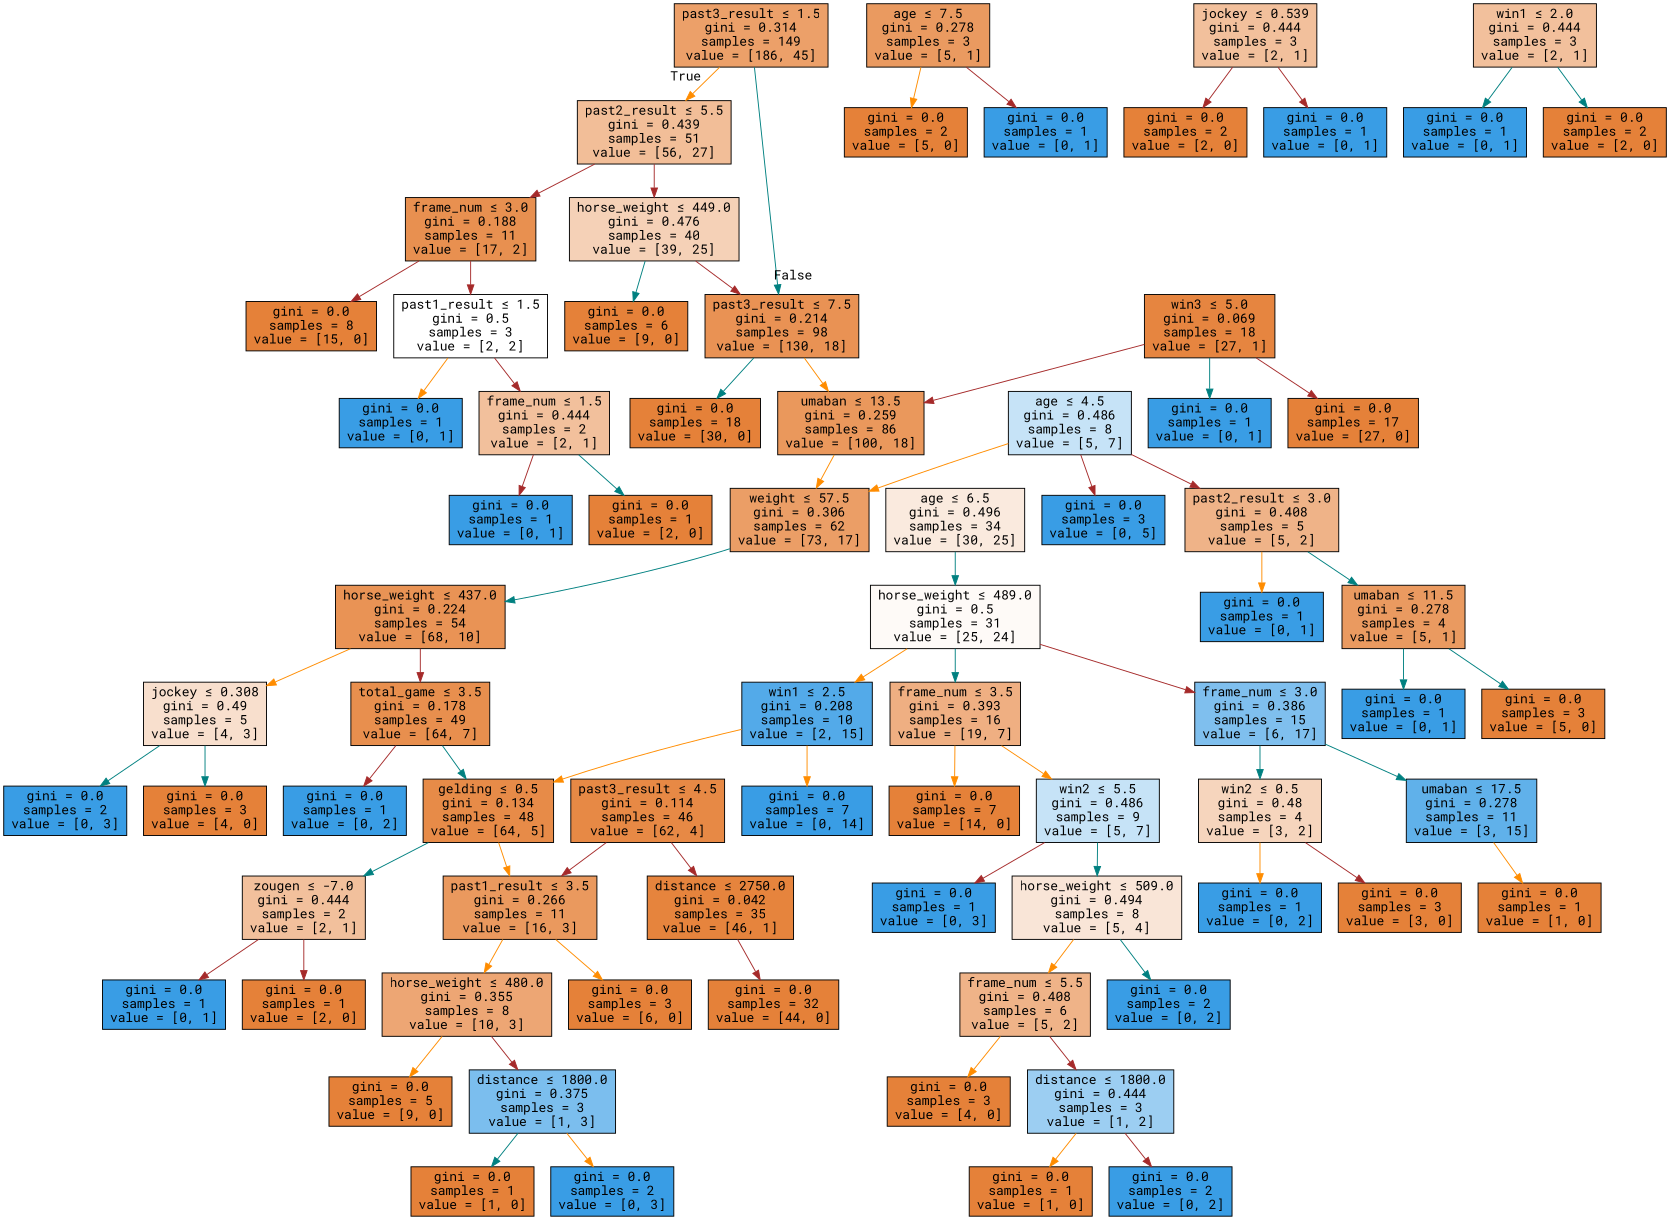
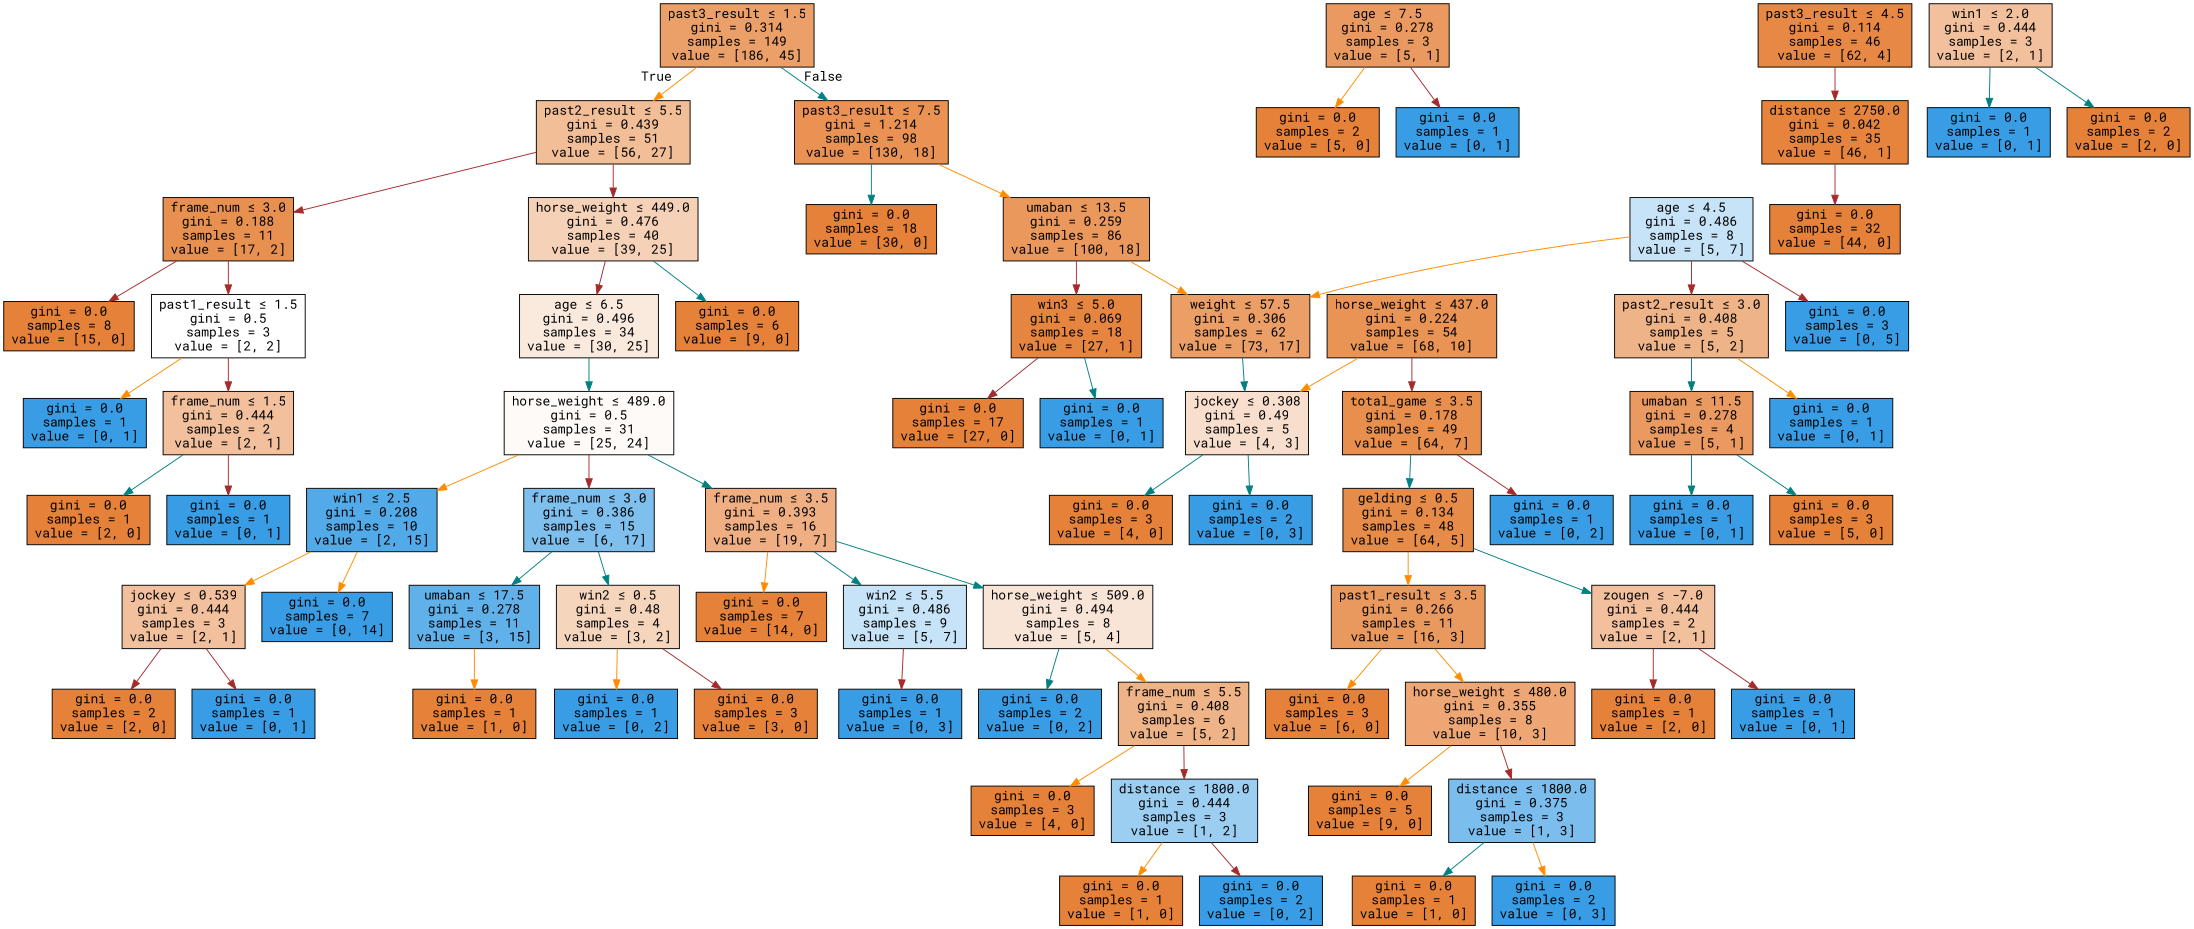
  digraph {
    fontname="Roboto Mono"
    node [color=black fillcolor="#e58139ff" fontname="Roboto Mono" shape=box style=filled]
    edge [color=brown fontname="Roboto Mono"]
    n1 [fillcolor="#e58139c1" label=<past3_result &le; 1.5<br/>gini = 0.314<br/>samples = 149<br/>value = [186, 45]>]
    n2 [fillcolor="#e5813984" label=<past2_result &le; 5.5<br/>gini = 0.439<br/>samples = 51<br/>value = [56, 27]>]
-   n3 [fillcolor="#e58139dc" label=<past3_result &le; 7.5<br/>gini = 0.214<br/>samples = 98<br/>value = [130, 18]>]
+   n3 [fillcolor="#e58139dc" label=<past3_result &le; 7.5<br/>gini = 1.214<br/>samples = 98<br/>value = [130, 18]>]
    n4 [fillcolor="#e581395c" label=<horse_weight &le; 449.0<br/>gini = 0.476<br/>samples = 40<br/>value = [39, 25]>]
    n5 [fillcolor="#e58139e1" label=<frame_num &le; 3.0<br/>gini = 0.188<br/>samples = 11<br/>value = [17, 2]>]
    n6 [fillcolor="#e58139d1" label=<umaban &le; 13.5<br/>gini = 0.259<br/>samples = 86<br/>value = [100, 18]>]
    n7 [label=<gini = 0.0<br/>samples = 18<br/>value = [30, 0]>]
    n8 [label=<gini = 0.0<br/>samples = 6<br/>value = [9, 0]>]
    n9 [fillcolor="#e581392a" label=<age &le; 6.5<br/>gini = 0.496<br/>samples = 34<br/>value = [30, 25]>]
    n10 [fillcolor="#e5813900" label=<past1_result &le; 1.5<br/>gini = 0.5<br/>samples = 3<br/>value = [2, 2]>]
    n11 [label=<gini = 0.0<br/>samples = 8<br/>value = [15, 0]>]
    n12 [fillcolor="#e581390a" label=<horse_weight &le; 489.0<br/>gini = 0.5<br/>samples = 31<br/>value = [25, 24]>]
    n13 [fillcolor="#399de5a5" label=<frame_num &le; 3.0<br/>gini = 0.386<br/>samples = 15<br/>value = [6, 17]>]
    n14 [fillcolor="#e58139a1" label=<frame_num &le; 3.5<br/>gini = 0.393<br/>samples = 16<br/>value = [19, 7]>]
    n15 [fillcolor="#399de5dd" label=<win1 &le; 2.5<br/>gini = 0.208<br/>samples = 10<br/>value = [2, 15]>]
    n16 [fillcolor="#e58139cc" label=<age &le; 7.5<br/>gini = 0.278<br/>samples = 3<br/>value = [5, 1]>]
    n17 [label=<gini = 0.0<br/>samples = 2<br/>value = [5, 0]>]
    n18 [fillcolor="#399de5ff" label=<gini = 0.0<br/>samples = 1<br/>value = [0, 1]>]
    n19 [fillcolor="#e5813955" label=<win2 &le; 0.5<br/>gini = 0.48<br/>samples = 4<br/>value = [3, 2]>]
    n20 [fillcolor="#399de5cc" label=<umaban &le; 17.5<br/>gini = 0.278<br/>samples = 11<br/>value = [3, 15]>]
    n21 [label=<gini = 0.0<br/>samples = 7<br/>value = [14, 0]>]
    n22 [fillcolor="#399de549" label=<win2 &le; 5.5<br/>gini = 0.486<br/>samples = 9<br/>value = [5, 7]>]
    n23 [fillcolor="#399de5ff" label=<gini = 0.0<br/>samples = 1<br/>value = [0, 2]>]
    n24 [label=<gini = 0.0<br/>samples = 3<br/>value = [3, 0]>]
    n25 [label=<gini = 0.0<br/>samples = 1<br/>value = [1, 0]>]
    n26 [fillcolor="#e581397f" label=<jockey &le; 0.539<br/>gini = 0.444<br/>samples = 3<br/>value = [2, 1]>]
    n27 [fillcolor="#399de5ff" label=<gini = 0.0<br/>samples = 7<br/>value = [0, 14]>]
    n28 [label=<gini = 0.0<br/>samples = 2<br/>value = [2, 0]>]
    n29 [fillcolor="#399de5ff" label=<gini = 0.0<br/>samples = 1<br/>value = [0, 1]>]
    n30 [fillcolor="#e5813933" label=<horse_weight &le; 509.0<br/>gini = 0.494<br/>samples = 8<br/>value = [5, 4]>]
    n31 [fillcolor="#399de5ff" label=<gini = 0.0<br/>samples = 1<br/>value = [0, 3]>]
    n32 [fillcolor="#399de5ff" label=<gini = 0.0<br/>samples = 2<br/>value = [0, 2]>]
    n33 [fillcolor="#e5813999" label=<frame_num &le; 5.5<br/>gini = 0.408<br/>samples = 6<br/>value = [5, 2]>]
    n34 [label=<gini = 0.0<br/>samples = 3<br/>value = [4, 0]>]
    n35 [fillcolor="#399de57f" label=<distance &le; 1800.0<br/>gini = 0.444<br/>samples = 3<br/>value = [1, 2]>]
    n36 [label=<gini = 0.0<br/>samples = 1<br/>value = [1, 0]>]
    n37 [fillcolor="#399de5ff" label=<gini = 0.0<br/>samples = 2<br/>value = [0, 2]>]
    n38 [fillcolor="#399de5ff" label=<gini = 0.0<br/>samples = 1<br/>value = [0, 1]>]
    n39 [fillcolor="#e581397f" label=<frame_num &le; 1.5<br/>gini = 0.444<br/>samples = 2<br/>value = [2, 1]>]
    n40 [label=<gini = 0.0<br/>samples = 1<br/>value = [2, 0]>]
    n41 [fillcolor="#399de5ff" label=<gini = 0.0<br/>samples = 1<br/>value = [0, 1]>]
    n42 [fillcolor="#e58139c4" label=<weight &le; 57.5<br/>gini = 0.306<br/>samples = 62<br/>value = [73, 17]>]
    n43 [fillcolor="#e58139f6" label=<win3 &le; 5.0<br/>gini = 0.069<br/>samples = 18<br/>value = [27, 1]>]
    n44 [fillcolor="#e58139da" label=<horse_weight &le; 437.0<br/>gini = 0.224<br/>samples = 54<br/>value = [68, 10]>]
    n45 [label=<gini = 0.0<br/>samples = 17<br/>value = [27, 0]>]
    n46 [fillcolor="#399de5ff" label=<gini = 0.0<br/>samples = 1<br/>value = [0, 1]>]
    n47 [fillcolor="#e5813940" label=<jockey &le; 0.308<br/>gini = 0.49<br/>samples = 5<br/>value = [4, 3]>]
    n48 [fillcolor="#e58139e3" label=<total_game &le; 3.5<br/>gini = 0.178<br/>samples = 49<br/>value = [64, 7]>]
    n49 [fillcolor="#399de549" label=<age &le; 4.5<br/>gini = 0.486<br/>samples = 8<br/>value = [5, 7]>]
    n50 [fillcolor="#399de5ff" label=<gini = 0.0<br/>samples = 3<br/>value = [0, 5]>]
    n51 [fillcolor="#e5813999" label=<past2_result &le; 3.0<br/>gini = 0.408<br/>samples = 5<br/>value = [5, 2]>]
    n52 [fillcolor="#399de5ff" label=<gini = 0.0<br/>samples = 2<br/>value = [0, 3]>]
    n53 [label=<gini = 0.0<br/>samples = 3<br/>value = [4, 0]>]
    n54 [fillcolor="#399de5ff" label=<gini = 0.0<br/>samples = 1<br/>value = [0, 2]>]
    n55 [fillcolor="#e58139eb" label=<gelding &le; 0.5<br/>gini = 0.134<br/>samples = 48<br/>value = [64, 5]>]
    n56 [fillcolor="#e581397f" label=<zougen &le; -7.0<br/>gini = 0.444<br/>samples = 2<br/>value = [2, 1]>]
    n57 [fillcolor="#e58139cf" label=<past1_result &le; 3.5<br/>gini = 0.266<br/>samples = 11<br/>value = [16, 3]>]
    n58 [fillcolor="#e58139ef" label=<past3_result &le; 4.5<br/>gini = 0.114<br/>samples = 46<br/>value = [62, 4]>]
    n59 [fillcolor="#e58139f9" label=<distance &le; 2750.0<br/>gini = 0.042<br/>samples = 35<br/>value = [46, 1]>]
    n60 [label=<gini = 0.0<br/>samples = 1<br/>value = [2, 0]>]
    n61 [fillcolor="#399de5ff" label=<gini = 0.0<br/>samples = 1<br/>value = [0, 1]>]
    n62 [label=<gini = 0.0<br/>samples = 32<br/>value = [44, 0]>]
    n63 [label=<gini = 0.0<br/>samples = 3<br/>value = [6, 0]>]
    n64 [fillcolor="#e58139b3" label=<horse_weight &le; 480.0<br/>gini = 0.355<br/>samples = 8<br/>value = [10, 3]>]
    n65 [fillcolor="#e581397f" label=<win1 &le; 2.0<br/>gini = 0.444<br/>samples = 3<br/>value = [2, 1]>]
    n66 [fillcolor="#399de5ff" label=<gini = 0.0<br/>samples = 1<br/>value = [0, 1]>]
    n67 [label=<gini = 0.0<br/>samples = 2<br/>value = [2, 0]>]
    n68 [label=<gini = 0.0<br/>samples = 5<br/>value = [9, 0]>]
    n69 [fillcolor="#399de5aa" label=<distance &le; 1800.0<br/>gini = 0.375<br/>samples = 3<br/>value = [1, 3]>]
    n70 [label=<gini = 0.0<br/>samples = 1<br/>value = [1, 0]>]
    n71 [fillcolor="#399de5ff" label=<gini = 0.0<br/>samples = 2<br/>value = [0, 3]>]
    n72 [fillcolor="#399de5ff" label=<gini = 0.0<br/>samples = 1<br/>value = [0, 1]>]
    n73 [fillcolor="#e58139cc" label=<umaban &le; 11.5<br/>gini = 0.278<br/>samples = 4<br/>value = [5, 1]>]
    n74 [label=<gini = 0.0<br/>samples = 3<br/>value = [5, 0]>]
    n75 [fillcolor="#399de5ff" label=<gini = 0.0<br/>samples = 1<br/>value = [0, 1]>]
    n1 -> n2 [color=darkorange headlabel=True labelangle=45 labeldistance=2.5]
    n1 -> n3 [color=teal headlabel=False labelangle=-45 labeldistance=2.5]
    n2 -> n4
    n2 -> n5
    n3 -> n6 [color=darkorange]
    n3 -> n7 [color=teal]
    n4 -> n8 [color=teal]
-   n4 -> n3
+   n4 -> n9
    n5 -> n10
    n5 -> n11
    n6 -> n42 [color=darkorange]
-   n43 -> n6
+   n6 -> n43
    n9 -> n12 [color=teal]
    n10 -> n38 [color=darkorange]
    n10 -> n39
    n12 -> n13
    n12 -> n14 [color=teal]
    n12 -> n15 [color=darkorange]
    n13 -> n19 [color=teal]
    n13 -> n20 [color=teal]
    n14 -> n21 [color=darkorange]
-   n14 -> n22 [color=darkorange]
-   n15 -> n55 [color=darkorange]
+   n14 -> n22 [color=teal]
+   n15 -> n26 [color=darkorange]
    n15 -> n27 [color=darkorange]
    n16 -> n17 [color=darkorange]
    n16 -> n18
    n19 -> n23 [color=darkorange]
    n19 -> n24
    n20 -> n25 [color=darkorange]
-   n22 -> n30 [color=teal]
+   n14 -> n30 [color=teal]
    n22 -> n31
    n26 -> n28
    n26 -> n29
    n30 -> n32 [color=teal]
    n30 -> n33 [color=darkorange]
    n33 -> n34 [color=darkorange]
    n33 -> n35
    n35 -> n36 [color=darkorange]
    n35 -> n37
    n39 -> n40 [color=teal]
    n39 -> n41
-   n42 -> n44 [color=teal]
+   n42 -> n47 [color=teal]
    n43 -> n45
    n43 -> n46 [color=teal]
    n44 -> n47 [color=darkorange]
    n44 -> n48
    n47 -> n52 [color=teal]
    n47 -> n53 [color=teal]
    n48 -> n54
    n48 -> n55 [color=teal]
    n49 -> n42 [color=darkorange]
    n49 -> n50
    n49 -> n51
    n51 -> n72 [color=darkorange]
    n51 -> n73 [color=teal]
    n55 -> n56 [color=teal]
    n55 -> n57 [color=darkorange]
    n56 -> n60
    n56 -> n61
    n57 -> n63 [color=darkorange]
    n57 -> n64 [color=darkorange]
-   n58 -> n57
    n58 -> n59
    n59 -> n62
    n64 -> n68 [color=darkorange]
    n64 -> n69
    n65 -> n66 [color=teal]
    n65 -> n67 [color=teal]
    n69 -> n70 [color=teal]
    n69 -> n71 [color=darkorange]
    n73 -> n74 [color=teal]
    n73 -> n75 [color=teal]
  }
